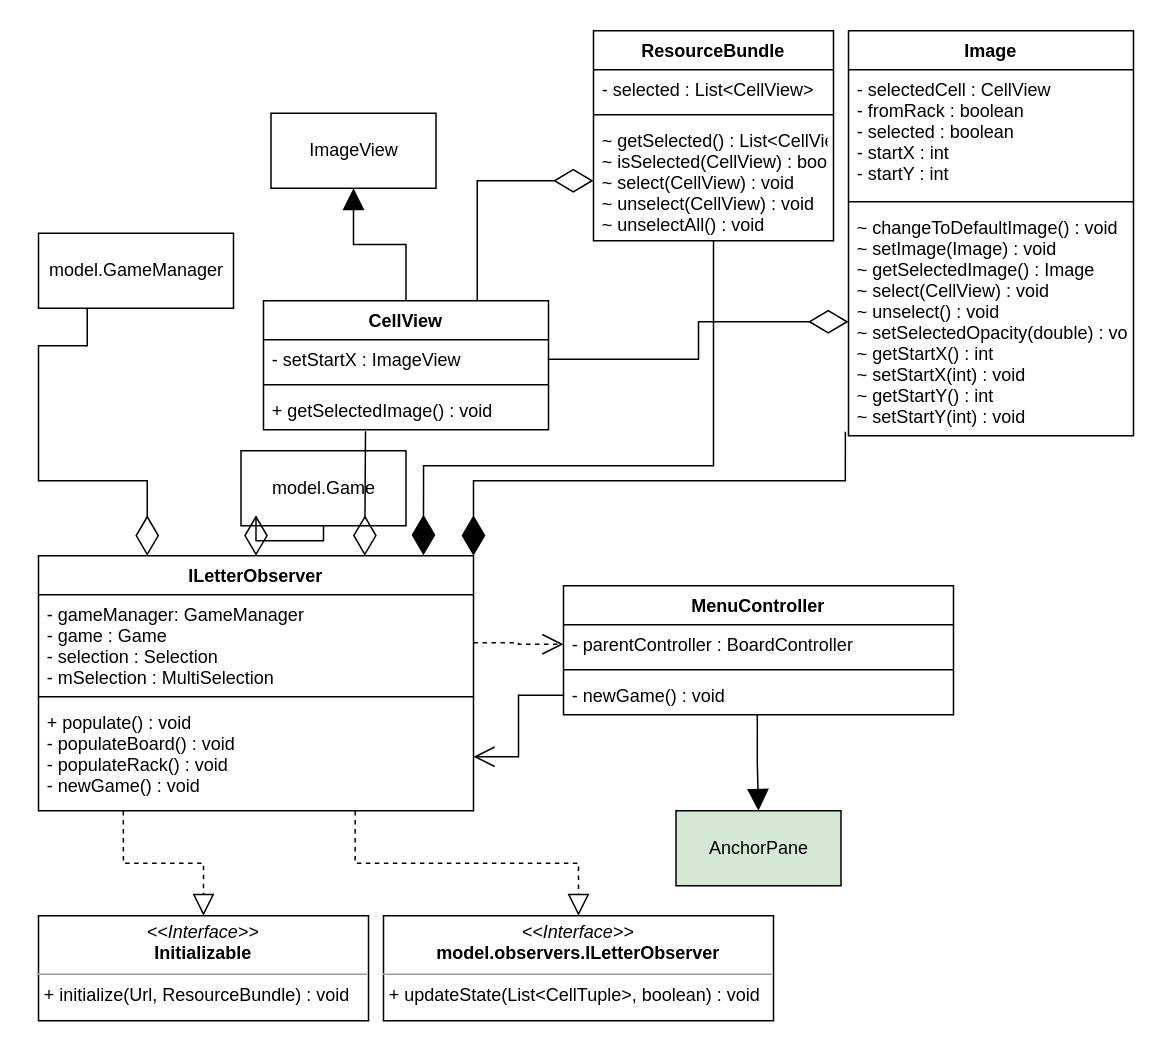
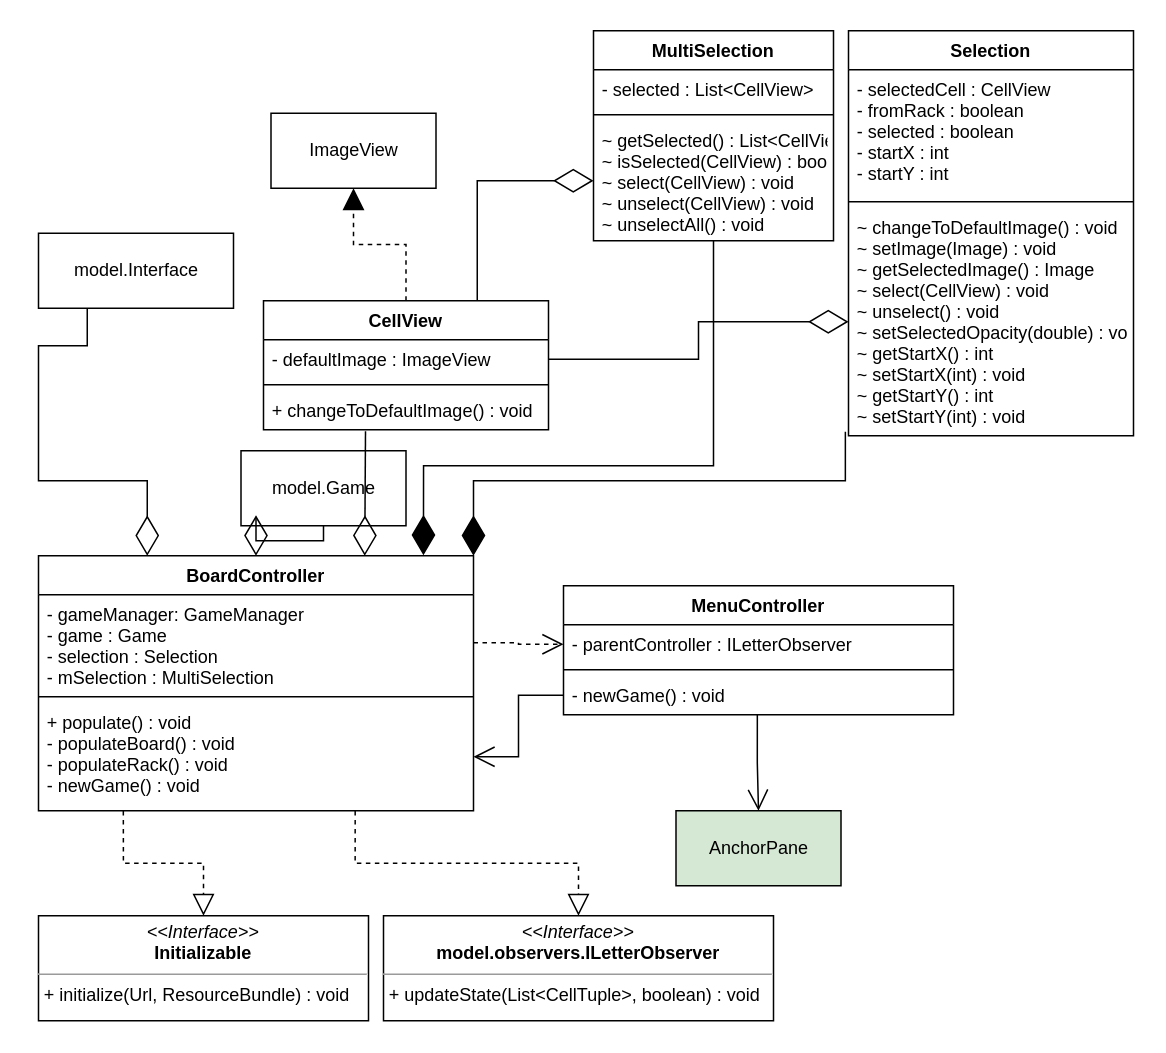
  <mxCell id="0" />
  <mxCell id="1" parent="0" />
- <mxCell id="2" value="ILetterObserver" style="swimlane;fontStyle=1;align=center;verticalAlign=top;childLayout=stackLayout;horizontal=1;startSize=26;horizontalStack=0;resizeParent=1;resizeParentMax=0;resizeLast=0;collapsible=1;marginBottom=0;" parent="1" vertex="1"><mxGeometry x="20" y="370" width="290" height="170" as="geometry" /></mxCell>
+ <mxCell id="2" value="BoardController" style="swimlane;fontStyle=1;align=center;verticalAlign=top;childLayout=stackLayout;horizontal=1;startSize=26;horizontalStack=0;resizeParent=1;resizeParentMax=0;resizeLast=0;collapsible=1;marginBottom=0;" parent="1" vertex="1"><mxGeometry x="20" y="370" width="290" height="170" as="geometry" /></mxCell>
  <mxCell id="3" value="- gameManager: GameManager&#10;- game : Game&#10;- selection : Selection&#10;- mSelection : MultiSelection" style="text;strokeColor=none;fillColor=none;align=left;verticalAlign=top;spacingLeft=4;spacingRight=4;overflow=hidden;rotatable=0;points=[[0,0.5],[1,0.5]];portConstraint=eastwest;" parent="2" vertex="1"><mxGeometry y="26" width="290" height="64" as="geometry" /></mxCell>
  <mxCell id="4" value="" style="line;strokeWidth=1;fillColor=none;align=left;verticalAlign=middle;spacingTop=-1;spacingLeft=3;spacingRight=3;rotatable=0;labelPosition=right;points=[];portConstraint=eastwest;" parent="2" vertex="1"><mxGeometry y="90" width="290" height="8" as="geometry" /></mxCell>
  <mxCell id="5" value="+ populate() : void&#10;- populateBoard() : void&#10;- populateRack() : void&#10;- newGame() : void" style="text;strokeColor=none;fillColor=none;align=left;verticalAlign=top;spacingLeft=4;spacingRight=4;overflow=hidden;rotatable=0;points=[[0,0.5],[1,0.5]];portConstraint=eastwest;" parent="2" vertex="1"><mxGeometry y="98" width="290" height="72" as="geometry" /></mxCell>
  <mxCell id="6" value="MenuController" style="swimlane;fontStyle=1;align=center;verticalAlign=top;childLayout=stackLayout;horizontal=1;startSize=26;horizontalStack=0;resizeParent=1;resizeParentMax=0;resizeLast=0;collapsible=1;marginBottom=0;" parent="1" vertex="1"><mxGeometry x="370" y="390" width="260" height="86" as="geometry" /></mxCell>
- <mxCell id="7" value="- parentController : BoardController" style="text;strokeColor=none;fillColor=none;align=left;verticalAlign=top;spacingLeft=4;spacingRight=4;overflow=hidden;rotatable=0;points=[[0,0.5],[1,0.5]];portConstraint=eastwest;" parent="6" vertex="1"><mxGeometry y="26" width="260" height="26" as="geometry" /></mxCell>
+ <mxCell id="7" value="- parentController : ILetterObserver" style="text;strokeColor=none;fillColor=none;align=left;verticalAlign=top;spacingLeft=4;spacingRight=4;overflow=hidden;rotatable=0;points=[[0,0.5],[1,0.5]];portConstraint=eastwest;" parent="6" vertex="1"><mxGeometry y="26" width="260" height="26" as="geometry" /></mxCell>
  <mxCell id="8" value="" style="line;strokeWidth=1;fillColor=none;align=left;verticalAlign=middle;spacingTop=-1;spacingLeft=3;spacingRight=3;rotatable=0;labelPosition=right;points=[];portConstraint=eastwest;" parent="6" vertex="1"><mxGeometry y="52" width="260" height="8" as="geometry" /></mxCell>
  <mxCell id="9" value="- newGame() : void" style="text;strokeColor=none;fillColor=none;align=left;verticalAlign=top;spacingLeft=4;spacingRight=4;overflow=hidden;rotatable=0;points=[[0,0.5],[1,0.5]];portConstraint=eastwest;" parent="6" vertex="1"><mxGeometry y="60" width="260" height="26" as="geometry" /></mxCell>
  <mxCell id="10" value="model.Game" style="html=1;" parent="1" vertex="1"><mxGeometry x="155" y="300" width="110" height="50" as="geometry" /></mxCell>
  <mxCell id="11" value="" style="endArrow=diamondThin;endFill=0;endSize=24;html=1;rounded=0;edgeStyle=orthogonalEdgeStyle;exitX=0.5;exitY=1;exitDx=0;exitDy=0;" parent="1" source="10" target="2" edge="1"><mxGeometry width="160" relative="1" as="geometry"><mxPoint x="170" y="480" as="sourcePoint" /><mxPoint x="330" y="480" as="targetPoint" /></mxGeometry></mxCell>
  <mxCell id="12" value="" style="endArrow=open;endFill=1;endSize=12;html=1;rounded=0;edgeStyle=orthogonalEdgeStyle;exitX=0;exitY=0.5;exitDx=0;exitDy=0;entryX=1;entryY=0.5;entryDx=0;entryDy=0;" parent="1" source="9" target="5" edge="1"><mxGeometry width="160" relative="1" as="geometry"><mxPoint x="170" y="480" as="sourcePoint" /><mxPoint x="370" y="550" as="targetPoint" /></mxGeometry></mxCell>
  <mxCell id="13" value="" style="endArrow=open;endFill=1;endSize=12;html=1;rounded=0;edgeStyle=orthogonalEdgeStyle;exitX=1;exitY=0.5;exitDx=0;exitDy=0;entryX=0;entryY=0.5;entryDx=0;entryDy=0;dashed=1;" parent="1" source="3" target="7" edge="1"><mxGeometry width="160" relative="1" as="geometry"><mxPoint x="170" y="480" as="sourcePoint" /><mxPoint x="330" y="480" as="targetPoint" /></mxGeometry></mxCell>
  <mxCell id="14" value="ImageView" style="html=1;" parent="1" vertex="1"><mxGeometry x="175" y="75" width="110" height="50" as="geometry" /></mxCell>
  <mxCell id="15" value="CellView" style="swimlane;fontStyle=1;align=center;verticalAlign=top;childLayout=stackLayout;horizontal=1;startSize=26;horizontalStack=0;resizeParent=1;resizeParentMax=0;resizeLast=0;collapsible=1;marginBottom=0;" parent="1" vertex="1"><mxGeometry x="170" y="200" width="190" height="86" as="geometry" /></mxCell>
- <mxCell id="16" value="- setStartX : ImageView" style="text;strokeColor=none;fillColor=none;align=left;verticalAlign=top;spacingLeft=4;spacingRight=4;overflow=hidden;rotatable=0;points=[[0,0.5],[1,0.5]];portConstraint=eastwest;" parent="15" vertex="1"><mxGeometry y="26" width="190" height="26" as="geometry" /></mxCell>
+ <mxCell id="16" value="- defaultImage : ImageView" style="text;strokeColor=none;fillColor=none;align=left;verticalAlign=top;spacingLeft=4;spacingRight=4;overflow=hidden;rotatable=0;points=[[0,0.5],[1,0.5]];portConstraint=eastwest;" parent="15" vertex="1"><mxGeometry y="26" width="190" height="26" as="geometry" /></mxCell>
  <mxCell id="17" value="" style="line;strokeWidth=1;fillColor=none;align=left;verticalAlign=middle;spacingTop=-1;spacingLeft=3;spacingRight=3;rotatable=0;labelPosition=right;points=[];portConstraint=eastwest;" parent="15" vertex="1"><mxGeometry y="52" width="190" height="8" as="geometry" /></mxCell>
- <mxCell id="18" value="+ getSelectedImage() : void" style="text;strokeColor=none;fillColor=none;align=left;verticalAlign=top;spacingLeft=4;spacingRight=4;overflow=hidden;rotatable=0;points=[[0,0.5],[1,0.5]];portConstraint=eastwest;" parent="15" vertex="1"><mxGeometry y="60" width="190" height="26" as="geometry" /></mxCell>
- <mxCell id="19" value="" style="endArrow=block;endFill=1;endSize=12;html=1;rounded=0;edgeStyle=orthogonalEdgeStyle;exitX=0.5;exitY=0;exitDx=0;exitDy=0;entryX=0.5;entryY=1;entryDx=0;entryDy=0;" parent="1" source="15" target="14" edge="1"><mxGeometry width="160" relative="1" as="geometry"><mxPoint x="170" y="250" as="sourcePoint" /><mxPoint x="330" y="250" as="targetPoint" /></mxGeometry></mxCell>
+ <mxCell id="18" value="+ changeToDefaultImage() : void" style="text;strokeColor=none;fillColor=none;align=left;verticalAlign=top;spacingLeft=4;spacingRight=4;overflow=hidden;rotatable=0;points=[[0,0.5],[1,0.5]];portConstraint=eastwest;" parent="15" vertex="1"><mxGeometry y="60" width="190" height="26" as="geometry" /></mxCell>
+ <mxCell id="19" value="" style="endArrow=block;endFill=1;endSize=12;html=1;rounded=0;edgeStyle=orthogonalEdgeStyle;exitX=0.5;exitY=0;exitDx=0;exitDy=0;entryX=0.5;entryY=1;entryDx=0;entryDy=0;dashed=1;" parent="1" source="15" target="14" edge="1"><mxGeometry width="160" relative="1" as="geometry"><mxPoint x="170" y="250" as="sourcePoint" /><mxPoint x="330" y="250" as="targetPoint" /></mxGeometry></mxCell>
  <mxCell id="20" value="" style="endArrow=diamondThin;endFill=0;endSize=24;html=1;rounded=0;edgeStyle=orthogonalEdgeStyle;entryX=0.75;entryY=0;entryDx=0;entryDy=0;" parent="1" target="2" edge="1"><mxGeometry width="160" relative="1" as="geometry"><mxPoint x="238" y="287" as="sourcePoint" /><mxPoint x="310" y="420" as="targetPoint" /><Array as="points"><mxPoint x="238" y="287" /><mxPoint x="238" y="300" /></Array></mxGeometry></mxCell>
- <mxCell id="21" value="Image" style="swimlane;fontStyle=1;align=center;verticalAlign=top;childLayout=stackLayout;horizontal=1;startSize=26;horizontalStack=0;resizeParent=1;resizeParentMax=0;resizeLast=0;collapsible=1;marginBottom=0;" parent="1" vertex="1"><mxGeometry x="560" y="20" width="190" height="270" as="geometry" /></mxCell>
+ <mxCell id="21" value="Selection" style="swimlane;fontStyle=1;align=center;verticalAlign=top;childLayout=stackLayout;horizontal=1;startSize=26;horizontalStack=0;resizeParent=1;resizeParentMax=0;resizeLast=0;collapsible=1;marginBottom=0;" parent="1" vertex="1"><mxGeometry x="560" y="20" width="190" height="270" as="geometry" /></mxCell>
  <mxCell id="22" value="- selectedCell : CellView&#10;- fromRack : boolean&#10;- selected : boolean&#10;- startX : int&#10;- startY : int" style="text;strokeColor=none;fillColor=none;align=left;verticalAlign=top;spacingLeft=4;spacingRight=4;overflow=hidden;rotatable=0;points=[[0,0.5],[1,0.5]];portConstraint=eastwest;" parent="21" vertex="1"><mxGeometry y="26" width="190" height="84" as="geometry" /></mxCell>
  <mxCell id="23" value="" style="line;strokeWidth=1;fillColor=none;align=left;verticalAlign=middle;spacingTop=-1;spacingLeft=3;spacingRight=3;rotatable=0;labelPosition=right;points=[];portConstraint=eastwest;" parent="21" vertex="1"><mxGeometry y="110" width="190" height="8" as="geometry" /></mxCell>
  <mxCell id="24" value="~ changeToDefaultImage() : void&#10;~ setImage(Image) : void&#10;~ getSelectedImage() : Image&#10;~ select(CellView) : void&#10;~ unselect() : void&#10;~ setSelectedOpacity(double) : void&#10;~ getStartX() : int&#10;~ setStartX(int) : void&#10;~ getStartY() : int&#10;~ setStartY(int) : void" style="text;strokeColor=none;fillColor=none;align=left;verticalAlign=top;spacingLeft=4;spacingRight=4;overflow=hidden;rotatable=0;points=[[0,0.5],[1,0.5]];portConstraint=eastwest;" parent="21" vertex="1"><mxGeometry y="118" width="190" height="152" as="geometry" /></mxCell>
- <mxCell id="25" value="ResourceBundle" style="swimlane;fontStyle=1;align=center;verticalAlign=top;childLayout=stackLayout;horizontal=1;startSize=26;horizontalStack=0;resizeParent=1;resizeParentMax=0;resizeLast=0;collapsible=1;marginBottom=0;" parent="1" vertex="1"><mxGeometry x="390" y="20" width="160" height="140" as="geometry" /></mxCell>
+ <mxCell id="25" value="MultiSelection" style="swimlane;fontStyle=1;align=center;verticalAlign=top;childLayout=stackLayout;horizontal=1;startSize=26;horizontalStack=0;resizeParent=1;resizeParentMax=0;resizeLast=0;collapsible=1;marginBottom=0;" parent="1" vertex="1"><mxGeometry x="390" y="20" width="160" height="140" as="geometry" /></mxCell>
  <mxCell id="26" value="- selected : List&lt;CellView&gt;" style="text;strokeColor=none;fillColor=none;align=left;verticalAlign=top;spacingLeft=4;spacingRight=4;overflow=hidden;rotatable=0;points=[[0,0.5],[1,0.5]];portConstraint=eastwest;" parent="25" vertex="1"><mxGeometry y="26" width="160" height="26" as="geometry" /></mxCell>
  <mxCell id="27" value="" style="line;strokeWidth=1;fillColor=none;align=left;verticalAlign=middle;spacingTop=-1;spacingLeft=3;spacingRight=3;rotatable=0;labelPosition=right;points=[];portConstraint=eastwest;" parent="25" vertex="1"><mxGeometry y="52" width="160" height="8" as="geometry" /></mxCell>
  <mxCell id="28" value="~ getSelected() : List&lt;CellView&gt;&#10;~ isSelected(CellView) : boolean&#10;~ select(CellView) : void&#10;~ unselect(CellView) : void&#10;~ unselectAll() : void" style="text;strokeColor=none;fillColor=none;align=left;verticalAlign=top;spacingLeft=4;spacingRight=4;overflow=hidden;rotatable=0;points=[[0,0.5],[1,0.5]];portConstraint=eastwest;" parent="25" vertex="1"><mxGeometry y="60" width="160" height="80" as="geometry" /></mxCell>
  <mxCell id="29" value="" style="endArrow=diamondThin;endFill=1;endSize=24;html=1;rounded=0;edgeStyle=orthogonalEdgeStyle;entryX=1;entryY=0;entryDx=0;entryDy=0;exitX=-0.011;exitY=0.982;exitDx=0;exitDy=0;exitPerimeter=0;" parent="1" source="24" target="2" edge="1"><mxGeometry width="160" relative="1" as="geometry"><mxPoint x="300" y="250" as="sourcePoint" /><mxPoint x="460" y="250" as="targetPoint" /><Array as="points"><mxPoint x="558" y="320" /><mxPoint x="310" y="320" /></Array></mxGeometry></mxCell>
  <mxCell id="30" value="" style="endArrow=diamondThin;endFill=1;endSize=24;html=1;rounded=0;edgeStyle=orthogonalEdgeStyle;entryX=0.885;entryY=-0.002;entryDx=0;entryDy=0;entryPerimeter=0;exitX=0.5;exitY=0.996;exitDx=0;exitDy=0;exitPerimeter=0;" parent="1" source="28" target="2" edge="1"><mxGeometry width="160" relative="1" as="geometry"><mxPoint x="300" y="250" as="sourcePoint" /><mxPoint x="460" y="250" as="targetPoint" /><Array as="points"><mxPoint x="470" y="310" /><mxPoint x="277" y="310" /></Array></mxGeometry></mxCell>
  <mxCell id="31" value="" style="endArrow=diamondThin;endFill=0;endSize=24;html=1;rounded=0;edgeStyle=orthogonalEdgeStyle;entryX=0;entryY=0.5;entryDx=0;entryDy=0;exitX=0.75;exitY=0;exitDx=0;exitDy=0;" parent="1" source="15" target="28" edge="1"><mxGeometry width="160" relative="1" as="geometry"><mxPoint x="300" y="250" as="sourcePoint" /><mxPoint x="460" y="250" as="targetPoint" /></mxGeometry></mxCell>
  <mxCell id="32" value="" style="endArrow=diamondThin;endFill=0;endSize=24;html=1;rounded=0;edgeStyle=orthogonalEdgeStyle;entryX=0;entryY=0.5;entryDx=0;entryDy=0;exitX=1;exitY=0.5;exitDx=0;exitDy=0;" parent="1" source="16" target="24" edge="1"><mxGeometry width="160" relative="1" as="geometry"><mxPoint x="300" y="250" as="sourcePoint" /><mxPoint x="460" y="250" as="targetPoint" /></mxGeometry></mxCell>
  <mxCell id="33" value="AnchorPane" style="html=1;fillColor=#d5e8d4;" parent="1" vertex="1"><mxGeometry x="445" y="540" width="110" height="50" as="geometry" /></mxCell>
- <mxCell id="34" value="" style="endArrow=block;endFill=1;endSize=12;html=1;rounded=0;edgeStyle=orthogonalEdgeStyle;entryX=0.5;entryY=0;entryDx=0;entryDy=0;exitX=0.497;exitY=1.002;exitDx=0;exitDy=0;exitPerimeter=0;" parent="1" source="9" target="33" edge="1"><mxGeometry width="160" relative="1" as="geometry"><mxPoint x="320" y="520" as="sourcePoint" /><mxPoint x="480" y="520" as="targetPoint" /></mxGeometry></mxCell>
- <mxCell id="35" value="model.GameManager" style="html=1;" parent="1" vertex="1"><mxGeometry x="20" y="155" width="130" height="50" as="geometry" /></mxCell>
+ <mxCell id="34" value="" style="endArrow=open;endFill=1;endSize=12;html=1;rounded=0;edgeStyle=orthogonalEdgeStyle;entryX=0.5;entryY=0;entryDx=0;entryDy=0;exitX=0.497;exitY=1.002;exitDx=0;exitDy=0;exitPerimeter=0;" parent="1" source="9" target="33" edge="1"><mxGeometry width="160" relative="1" as="geometry"><mxPoint x="320" y="520" as="sourcePoint" /><mxPoint x="480" y="520" as="targetPoint" /></mxGeometry></mxCell>
+ <mxCell id="35" value="model.Interface" style="html=1;" parent="1" vertex="1"><mxGeometry x="20" y="155" width="130" height="50" as="geometry" /></mxCell>
  <mxCell id="36" value="" style="endArrow=diamondThin;endFill=0;endSize=24;html=1;rounded=0;edgeStyle=orthogonalEdgeStyle;entryX=0.25;entryY=0;entryDx=0;entryDy=0;exitX=0.25;exitY=1;exitDx=0;exitDy=0;" parent="1" source="35" target="2" edge="1"><mxGeometry width="160" relative="1" as="geometry"><mxPoint x="10" y="260" as="sourcePoint" /><mxPoint x="460" y="380" as="targetPoint" /><Array as="points"><mxPoint x="52" y="230" /><mxPoint x="20" y="230" /><mxPoint x="20" y="320" /><mxPoint x="92" y="320" /></Array></mxGeometry></mxCell>
  <mxCell id="37" value="" style="endArrow=block;dashed=1;endFill=0;endSize=12;html=1;rounded=0;edgeStyle=orthogonalEdgeStyle;exitX=0.195;exitY=1.002;exitDx=0;exitDy=0;exitPerimeter=0;entryX=0.5;entryY=0;entryDx=0;entryDy=0;" parent="1" source="5" target="40" edge="1"><mxGeometry width="160" relative="1" as="geometry"><mxPoint x="90" y="580" as="sourcePoint" /><mxPoint x="165" y="630" as="targetPoint" /></mxGeometry></mxCell>
  <mxCell id="38" value="" style="endArrow=block;dashed=1;endFill=0;endSize=12;html=1;rounded=0;edgeStyle=orthogonalEdgeStyle;entryX=0.5;entryY=0;entryDx=0;entryDy=0;exitX=0.728;exitY=1.002;exitDx=0;exitDy=0;exitPerimeter=0;" parent="1" source="5" target="39" edge="1"><mxGeometry width="160" relative="1" as="geometry"><mxPoint x="300" y="610" as="sourcePoint" /><mxPoint x="400" y="560" as="targetPoint" /></mxGeometry></mxCell>
  <mxCell id="39" value="&lt;p style=&quot;margin: 0px ; margin-top: 4px ; text-align: center&quot;&gt;&lt;i&gt;&amp;lt;&amp;lt;Interface&amp;gt;&amp;gt;&lt;/i&gt;&lt;br&gt;&lt;b&gt;model.observers.ILetterObserver&lt;/b&gt;&lt;br&gt;&lt;/p&gt;&lt;hr size=&quot;1&quot;&gt;&lt;p style=&quot;margin: 0px ; margin-left: 4px&quot;&gt;+ updateState(List&amp;lt;CellTuple&amp;gt;, boolean) : void&lt;br&gt;&lt;/p&gt;" style="verticalAlign=top;align=left;overflow=fill;fontSize=12;fontFamily=Helvetica;html=1;" parent="1" vertex="1"><mxGeometry x="250" y="610" width="260" height="70" as="geometry" /></mxCell>
  <mxCell id="40" value="&lt;p style=&quot;margin: 0px ; margin-top: 4px ; text-align: center&quot;&gt;&lt;i&gt;&amp;lt;&amp;lt;Interface&amp;gt;&amp;gt;&lt;/i&gt;&lt;br&gt;&lt;b&gt;Initializable&lt;/b&gt;&lt;/p&gt;&lt;hr size=&quot;1&quot;&gt;&lt;p style=&quot;margin: 0px ; margin-left: 4px&quot;&gt;&lt;span&gt;+ initialize(Url, ResourceBundle) : void&lt;/span&gt;&lt;br&gt;&lt;/p&gt;" style="verticalAlign=top;align=left;overflow=fill;fontSize=12;fontFamily=Helvetica;html=1;" parent="1" vertex="1"><mxGeometry x="20" y="610" width="220" height="70" as="geometry" /></mxCell>
